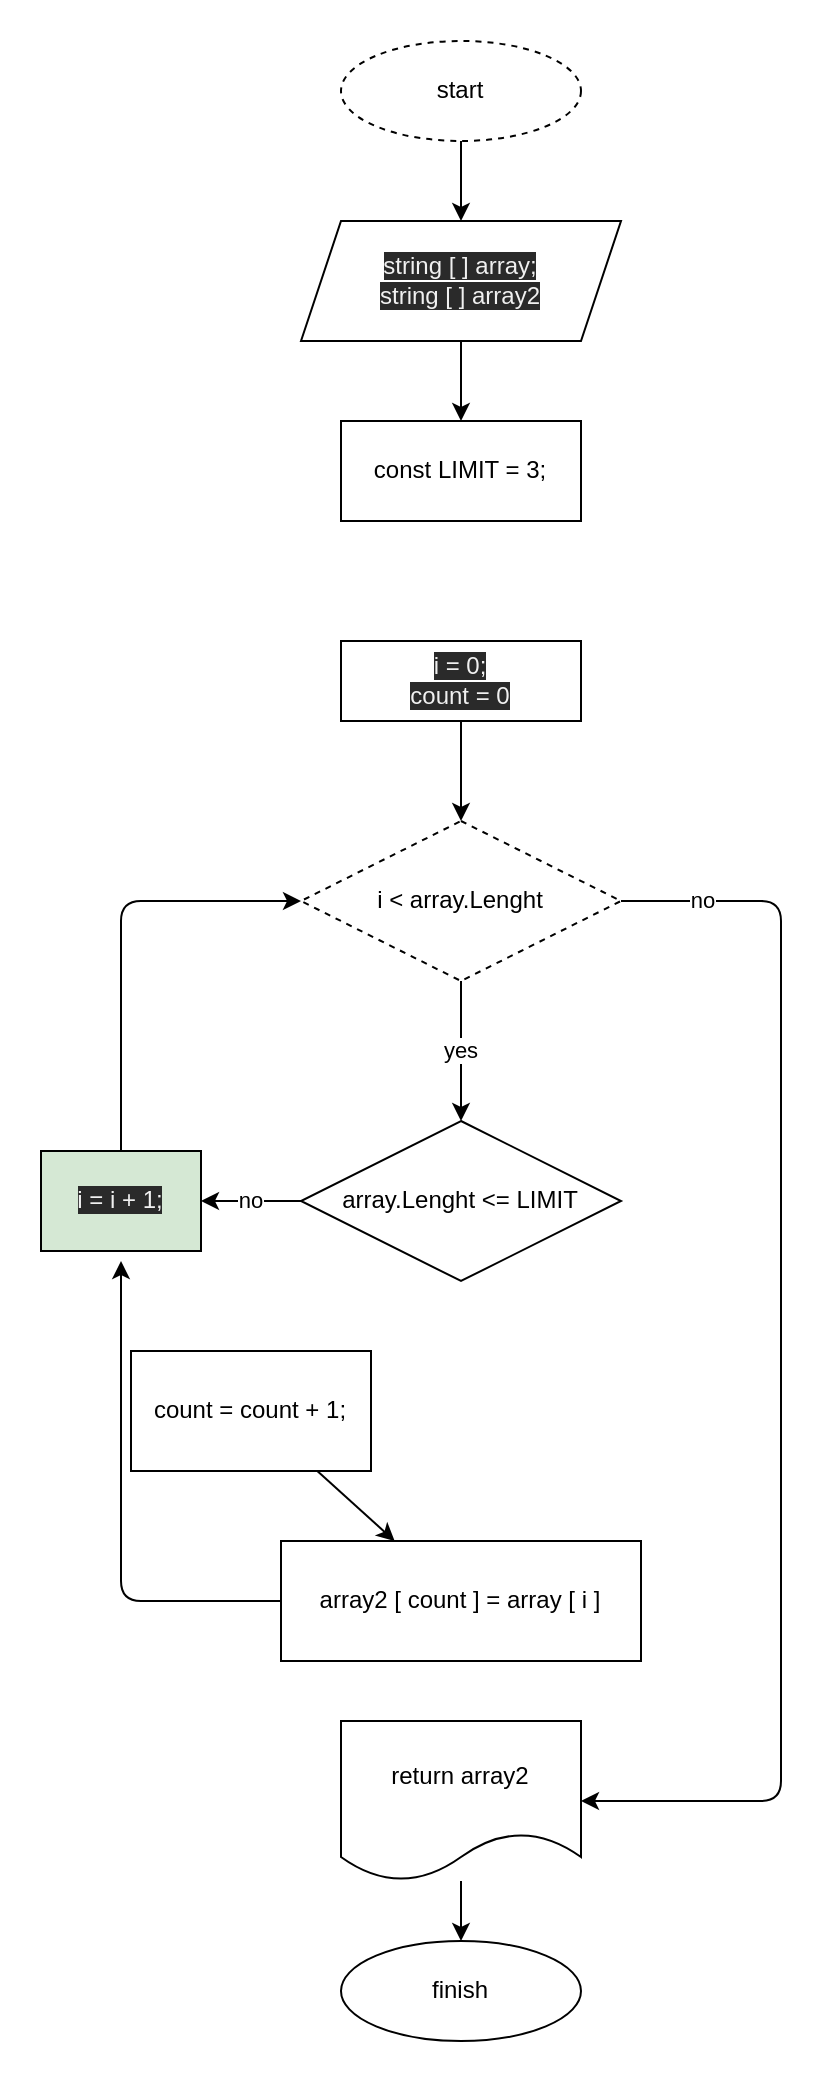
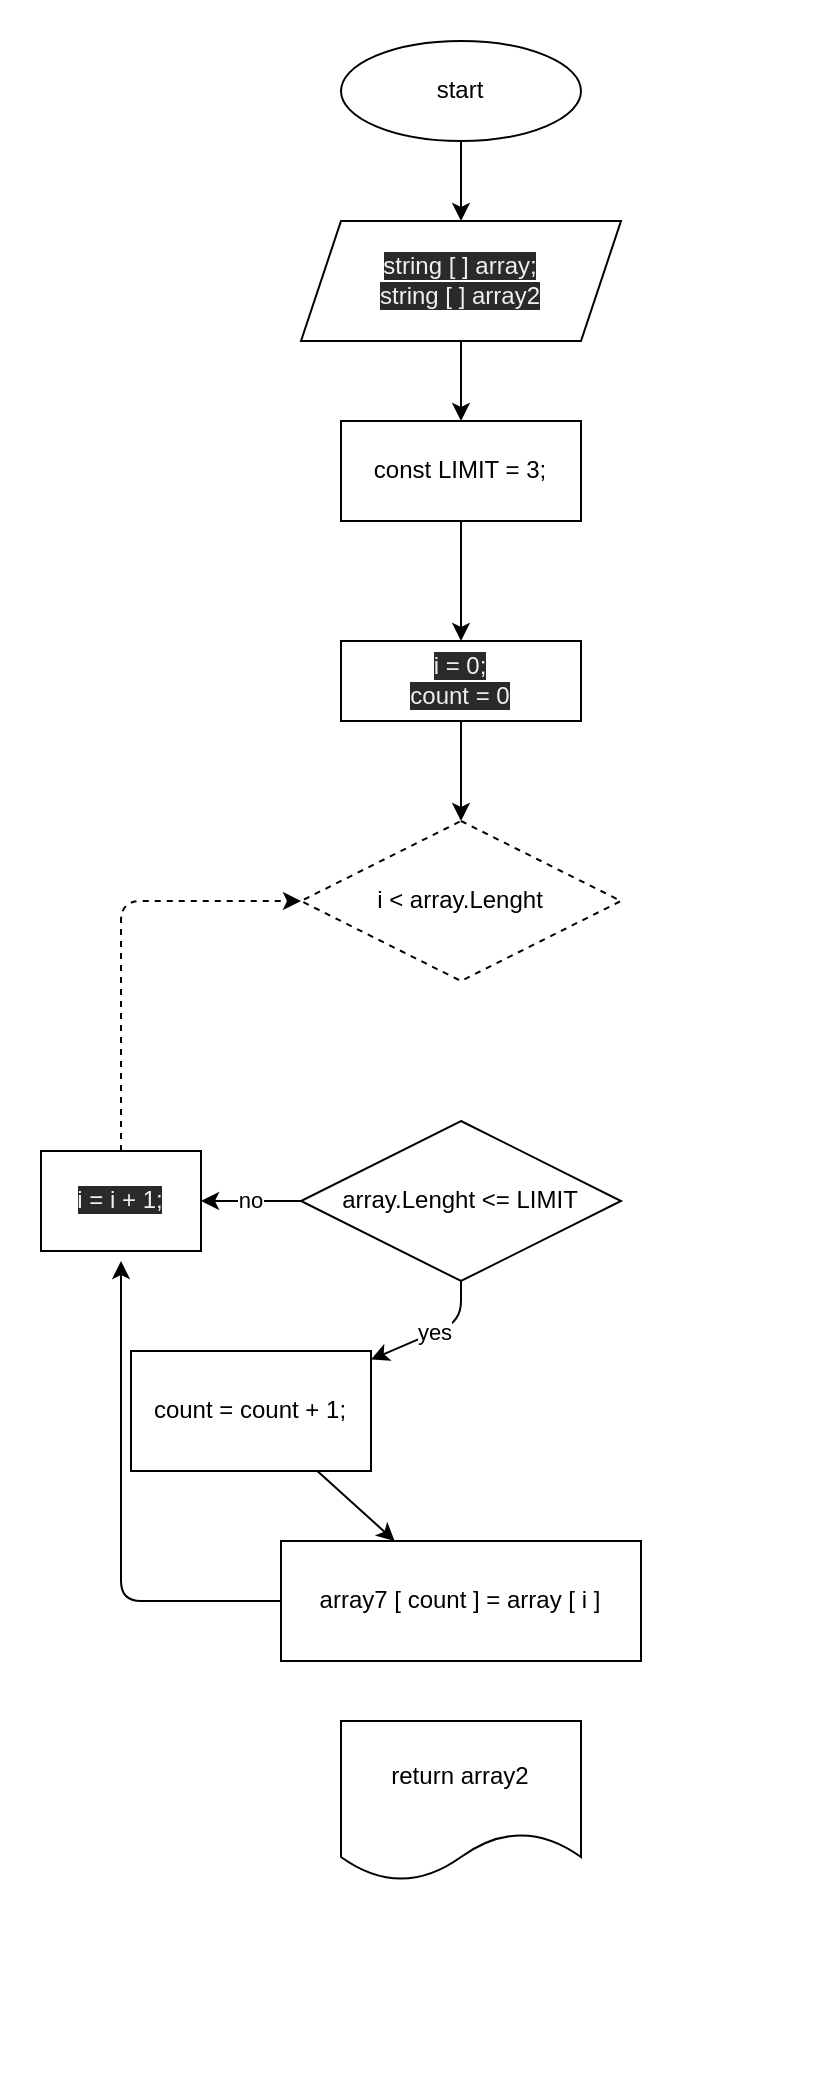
  <mxCell id="0" />
  <mxCell id="1" parent="0" />
  <mxCell id="2" style="edgeStyle=none;html=1;" edge="1" parent="1" source="3"><mxGeometry relative="1" as="geometry"><mxPoint x="60" y="630" as="targetPoint" /><Array as="points"><mxPoint x="60" y="800" /></Array></mxGeometry></mxCell>
- <mxCell id="3" value="&lt;span style=&quot;font-family: &amp;#34;helvetica&amp;#34;&quot;&gt;array2 [ count ] = array [ i ]&lt;/span&gt;" style="rounded=0;whiteSpace=wrap;html=1;" vertex="1" parent="1"><mxGeometry x="140" y="770" width="180" height="60" as="geometry" /></mxCell>
+ <mxCell id="3" value="&lt;span style=&quot;font-family: &amp;#34;helvetica&amp;#34;&quot;&gt;array7 [ count ] = array [ i ]&lt;/span&gt;" style="rounded=0;whiteSpace=wrap;html=1;" vertex="1" parent="1"><mxGeometry x="140" y="770" width="180" height="60" as="geometry" /></mxCell>
  <mxCell id="4" value="" style="edgeStyle=none;html=1;" edge="1" parent="1" target="11"><mxGeometry relative="1" as="geometry"><mxPoint x="230" y="160" as="sourcePoint" /></mxGeometry></mxCell>
  <mxCell id="5" value="" style="edgeStyle=none;html=1;" edge="1" parent="1" source="6"><mxGeometry relative="1" as="geometry"><mxPoint x="230" y="110" as="targetPoint" /></mxGeometry></mxCell>
- <mxCell id="6" value="start" style="ellipse;whiteSpace=wrap;html=1;dashed=1;" vertex="1" parent="1"><mxGeometry x="170" y="20" width="120" height="50" as="geometry" /></mxCell>
+ <mxCell id="6" value="start" style="ellipse;whiteSpace=wrap;html=1;" vertex="1" parent="1"><mxGeometry x="170" y="20" width="120" height="50" as="geometry" /></mxCell>
  <mxCell id="7" value="no" style="edgeStyle=none;html=1;" edge="1" parent="1" source="9" target="21"><mxGeometry relative="1" as="geometry" /></mxCell>
+ <mxCell id="8" value="yes" style="edgeStyle=none;html=1;" edge="1" parent="1" source="9" target="23"><mxGeometry relative="1" as="geometry"><Array as="points"><mxPoint x="230" y="660" /></Array></mxGeometry></mxCell>
  <mxCell id="9" value="array.Lenght &amp;lt;= LIMIT" style="rhombus;whiteSpace=wrap;html=1;" vertex="1" parent="1"><mxGeometry x="150" y="560" width="160" height="80" as="geometry" /></mxCell>
+ <mxCell id="10" value="" style="edgeStyle=none;html=1;" edge="1" parent="1" source="11" target="16"><mxGeometry relative="1" as="geometry" /></mxCell>
  <mxCell id="11" value="const LIMIT = 3;" style="rounded=0;whiteSpace=wrap;html=1;" vertex="1" parent="1"><mxGeometry x="170" y="210" width="120" height="50" as="geometry" /></mxCell>
- <mxCell id="12" value="" style="edgeStyle=none;html=1;" edge="1" parent="1" source="13" target="14"><mxGeometry relative="1" as="geometry" /></mxCell>
  <mxCell id="13" value="return array2" style="shape=document;whiteSpace=wrap;html=1;boundedLbl=1;" vertex="1" parent="1"><mxGeometry x="170" y="860" width="120" height="80" as="geometry" /></mxCell>
- <mxCell id="14" value="finish" style="ellipse;whiteSpace=wrap;html=1;" vertex="1" parent="1"><mxGeometry x="170" y="970" width="120" height="50" as="geometry" /></mxCell>
  <mxCell id="15" value="" style="edgeStyle=none;html=1;" edge="1" parent="1" source="16" target="19"><mxGeometry relative="1" as="geometry" /></mxCell>
  <mxCell id="16" value="&lt;span style=&quot;color: rgb(240 , 240 , 240) ; font-family: &amp;#34;helvetica&amp;#34; ; font-size: 12px ; font-style: normal ; font-weight: 400 ; letter-spacing: normal ; text-align: center ; text-indent: 0px ; text-transform: none ; word-spacing: 0px ; background-color: rgb(42 , 42 , 42) ; display: inline ; float: none&quot;&gt;i = 0;&lt;br&gt;count = 0&lt;br&gt;&lt;/span&gt;" style="rounded=0;whiteSpace=wrap;html=1;" vertex="1" parent="1"><mxGeometry x="170" y="320" width="120" height="40" as="geometry" /></mxCell>
- <mxCell id="17" value="yes" style="edgeStyle=none;html=1;entryX=0.5;entryY=0;entryDx=0;entryDy=0;" edge="1" parent="1" source="19" target="9"><mxGeometry relative="1" as="geometry"><mxPoint x="230" y="540" as="targetPoint" /></mxGeometry></mxCell>
- <mxCell id="18" value="no" style="edgeStyle=none;html=1;entryX=1;entryY=0.5;entryDx=0;entryDy=0;" edge="1" parent="1" source="19" target="13"><mxGeometry x="-0.869" relative="1" as="geometry"><Array as="points"><mxPoint x="390" y="450" /><mxPoint x="390" y="630" /><mxPoint x="390" y="900" /></Array><mxPoint as="offset" /></mxGeometry></mxCell>
  <mxCell id="19" value="i &amp;lt; array.Lenght" style="rhombus;whiteSpace=wrap;html=1;dashed=1;" vertex="1" parent="1"><mxGeometry x="150" y="410" width="160" height="80" as="geometry" /></mxCell>
- <mxCell id="20" style="edgeStyle=none;html=1;entryX=0;entryY=0.5;entryDx=0;entryDy=0;" edge="1" parent="1" source="21" target="19"><mxGeometry relative="1" as="geometry"><Array as="points"><mxPoint x="60" y="450" /></Array></mxGeometry></mxCell>
- <mxCell id="21" value="&lt;span style=&quot;color: rgb(240 , 240 , 240) ; font-family: &amp;#34;helvetica&amp;#34; ; font-size: 12px ; font-style: normal ; font-weight: 400 ; letter-spacing: normal ; text-align: center ; text-indent: 0px ; text-transform: none ; word-spacing: 0px ; background-color: rgb(42 , 42 , 42) ; display: inline ; float: none&quot;&gt;i = i + 1;&lt;br&gt;&lt;/span&gt;" style="rounded=0;whiteSpace=wrap;html=1;fillColor=#d5e8d4;" vertex="1" parent="1"><mxGeometry x="20" y="575" width="80" height="50" as="geometry" /></mxCell>
+ <mxCell id="20" style="edgeStyle=none;html=1;entryX=0;entryY=0.5;entryDx=0;entryDy=0;dashed=1;" edge="1" parent="1" source="21" target="19"><mxGeometry relative="1" as="geometry"><Array as="points"><mxPoint x="60" y="450" /></Array></mxGeometry></mxCell>
+ <mxCell id="21" value="&lt;span style=&quot;color: rgb(240 , 240 , 240) ; font-family: &amp;#34;helvetica&amp;#34; ; font-size: 12px ; font-style: normal ; font-weight: 400 ; letter-spacing: normal ; text-align: center ; text-indent: 0px ; text-transform: none ; word-spacing: 0px ; background-color: rgb(42 , 42 , 42) ; display: inline ; float: none&quot;&gt;i = i + 1;&lt;br&gt;&lt;/span&gt;" style="rounded=0;whiteSpace=wrap;html=1;" vertex="1" parent="1"><mxGeometry x="20" y="575" width="80" height="50" as="geometry" /></mxCell>
  <mxCell id="22" value="" style="edgeStyle=none;html=1;" edge="1" parent="1" source="23" target="3"><mxGeometry relative="1" as="geometry" /></mxCell>
  <mxCell id="23" value="&lt;span style=&quot;font-family: &amp;#34;helvetica&amp;#34;&quot;&gt;count = count + 1;&lt;/span&gt;" style="rounded=0;whiteSpace=wrap;html=1;" vertex="1" parent="1"><mxGeometry x="65" y="675" width="120" height="60" as="geometry" /></mxCell>
  <mxCell id="24" value="&lt;span style=&quot;color: rgb(240 , 240 , 240) ; font-family: &amp;#34;helvetica&amp;#34; ; font-size: 12px ; font-style: normal ; font-weight: 400 ; letter-spacing: normal ; text-align: center ; text-indent: 0px ; text-transform: none ; word-spacing: 0px ; background-color: rgb(42 , 42 , 42) ; display: inline ; float: none&quot;&gt;string [ ] array;&lt;/span&gt;&lt;br style=&quot;color: rgb(240 , 240 , 240) ; font-family: &amp;#34;helvetica&amp;#34; ; font-size: 12px ; font-style: normal ; font-weight: 400 ; letter-spacing: normal ; text-align: center ; text-indent: 0px ; text-transform: none ; word-spacing: 0px ; background-color: rgb(42 , 42 , 42)&quot;&gt;&lt;span style=&quot;color: rgb(240 , 240 , 240) ; font-family: &amp;#34;helvetica&amp;#34; ; font-size: 12px ; font-style: normal ; font-weight: 400 ; letter-spacing: normal ; text-align: center ; text-indent: 0px ; text-transform: none ; word-spacing: 0px ; background-color: rgb(42 , 42 , 42) ; display: inline ; float: none&quot;&gt;string [ ] array2&lt;/span&gt;" style="shape=parallelogram;perimeter=parallelogramPerimeter;whiteSpace=wrap;html=1;fixedSize=1;" vertex="1" parent="1"><mxGeometry x="150" y="110" width="160" height="60" as="geometry" /></mxCell>
